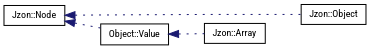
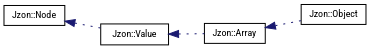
  digraph {
    fontname="Roboto Condensed"
    rankdir=LR
    node [color=black fillcolor=white fontname="Roboto Condensed" fontsize=10 shape=record style=filled]
    edge [color=midnightblue dir=back fontname="Roboto Condensed" fontsize=10 labelfontname=FreeSans labelfontsize=10 style=dotted]
    n1 [height=0.2 label="Jzon::Node" width=0.4]
    n2 [height=0.2 label="Jzon::Object" width=0.4]
-   n3 [height=0.2 label="Object::Value" width=0.4]
+   n3 [height=0.2 label="Jzon::Value" width=0.4]
    n4 [height=0.2 label="Jzon::Array" width=0.4]
-   n1 -> n2
+   n4 -> n2
    n1 -> n3
    n3 -> n4
  }
